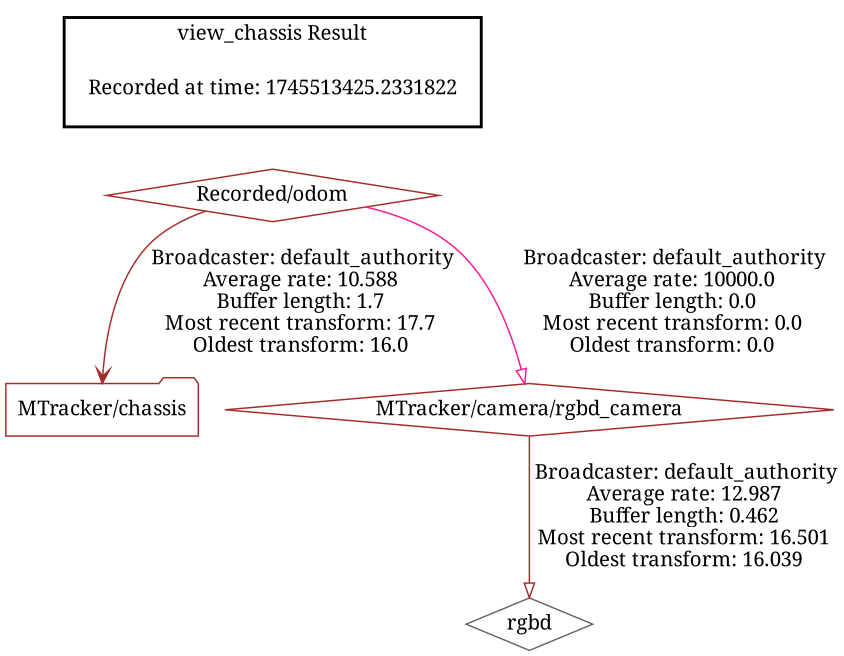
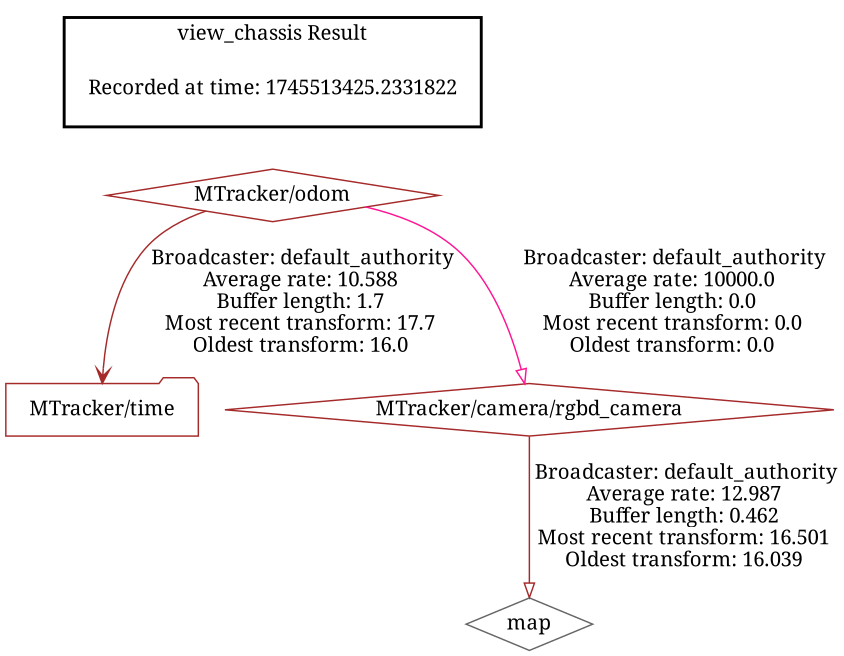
  digraph {
    fontname="Noto Serif"
    node [color=brown fontname="Noto Serif" shape=diamond]
    edge [fontname="Noto Serif" arrowhead=onormal color=brown]
    "Recorded at time: 1745513425.2331822" [shape=plaintext]
-   "MTracker/odom" [label="Recorded/odom"]
-   "MTracker/chassis" [shape=folder]
+   "MTracker/odom"
+   "MTracker/chassis" [shape=folder label="MTracker/time"]
    "MTracker/camera/rgbd_camera"
-   map [color=gray40 label=rgbd]
+   map [color=gray40]
    subgraph cluster_1 {
      color=black
      label="view_chassis Result"
      style=bold
      "Recorded at time: 1745513425.2331822"
    }
    "Recorded at time: 1745513425.2331822" -> "MTracker/odom" [style=invis arrowhead="" color=""]
    "MTracker/odom" -> "MTracker/chassis" [arrowhead=vee label=" Broadcaster: default_authority\nAverage rate: 10.588\nBuffer length: 1.7\nMost recent transform: 17.7\nOldest transform: 16.0\n"]
    "MTracker/odom" -> "MTracker/camera/rgbd_camera" [color=deeppink label=" Broadcaster: default_authority\nAverage rate: 10000.0\nBuffer length: 0.0\nMost recent transform: 0.0\nOldest transform: 0.0\n"]
    "MTracker/camera/rgbd_camera" -> map [label=" Broadcaster: default_authority\nAverage rate: 12.987\nBuffer length: 0.462\nMost recent transform: 16.501\nOldest transform: 16.039\n"]
  }
